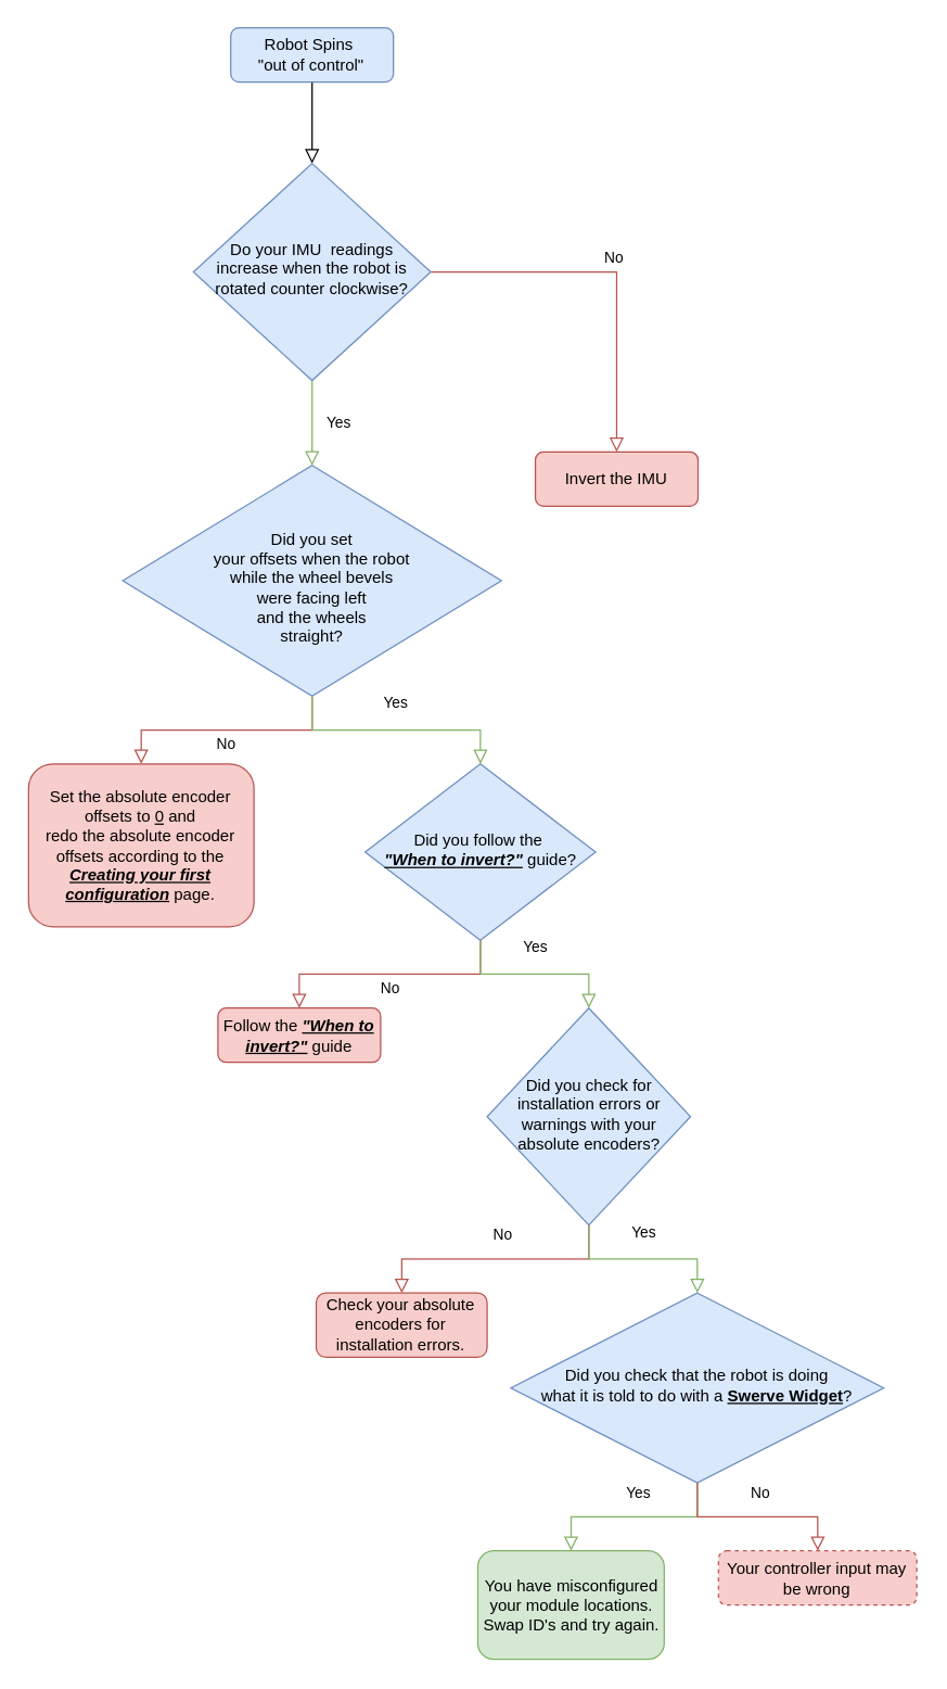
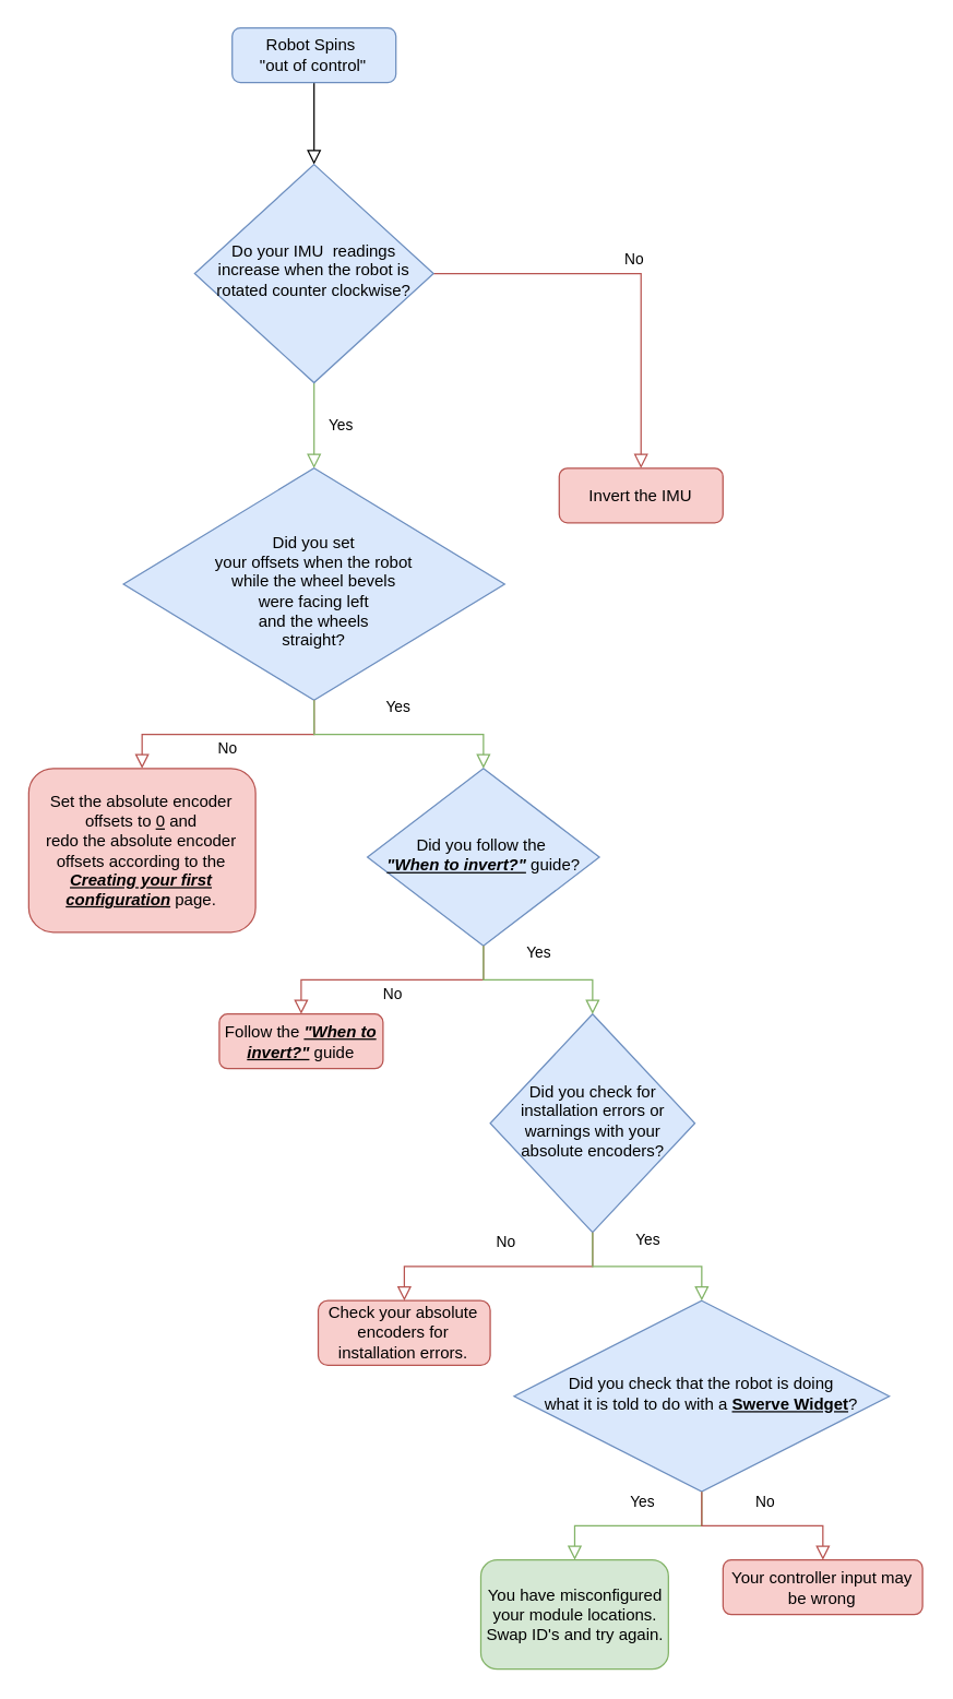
  <mxCell id="0" />
  <mxCell id="1" parent="0" />
  <mxCell id="2" value="" style="rounded=0;html=1;jettySize=auto;orthogonalLoop=1;fontSize=11;endArrow=block;endFill=0;endSize=8;strokeWidth=1;shadow=0;labelBackgroundColor=none;edgeStyle=orthogonalEdgeStyle;fontFamily=Helvetica;" parent="1" source="3" target="6" edge="1"><mxGeometry relative="1" as="geometry" /></mxCell>
  <mxCell id="3" value="Robot Spins&amp;nbsp;&lt;br&gt;&quot;out of control&quot;" style="rounded=1;whiteSpace=wrap;html=1;fontSize=12;glass=0;strokeWidth=1;shadow=0;fontFamily=Helvetica;fillColor=#dae8fc;strokeColor=#6c8ebf;" parent="1" vertex="1"><mxGeometry x="169.45" y="20" width="120" height="40" as="geometry" /></mxCell>
  <mxCell id="4" value="Yes" style="rounded=0;html=1;jettySize=auto;orthogonalLoop=1;fontSize=11;endArrow=block;endFill=0;endSize=8;strokeWidth=1;shadow=0;labelBackgroundColor=default;edgeStyle=orthogonalEdgeStyle;fontFamily=Helvetica;entryX=0.5;entryY=0;entryDx=0;entryDy=0;fillColor=#d5e8d4;strokeColor=#82b366;" parent="1" source="6" target="15" edge="1"><mxGeometry y="20" relative="1" as="geometry"><mxPoint as="offset" /></mxGeometry></mxCell>
  <mxCell id="5" value="No" style="edgeStyle=orthogonalEdgeStyle;rounded=0;html=1;jettySize=auto;orthogonalLoop=1;fontSize=11;endArrow=block;endFill=0;endSize=8;strokeWidth=1;shadow=0;labelBackgroundColor=default;fontFamily=Helvetica;fillColor=#f8cecc;strokeColor=#b85450;" parent="1" source="6" target="7" edge="1"><mxGeometry y="10" relative="1" as="geometry"><mxPoint as="offset" /></mxGeometry></mxCell>
  <mxCell id="6" value="Do your IMU&amp;nbsp; readings increase when the robot is rotated counter clockwise?" style="rhombus;whiteSpace=wrap;html=1;shadow=0;fontFamily=Helvetica;fontSize=12;align=center;strokeWidth=1;spacing=6;spacingTop=-4;fillColor=#dae8fc;strokeColor=#6c8ebf;" parent="1" vertex="1"><mxGeometry x="141.95" y="120" width="175" height="160" as="geometry" /></mxCell>
- <mxCell id="7" value="Invert the IMU" style="rounded=1;whiteSpace=wrap;html=1;fontSize=12;glass=0;strokeWidth=1;shadow=0;fontFamily=Helvetica;fillColor=#f8cecc;strokeColor=#b85450;" parent="1" vertex="1"><mxGeometry x="394.14" y="332.61" width="120" height="40" as="geometry" /></mxCell>
+ <mxCell id="7" value="Invert the IMU" style="rounded=1;whiteSpace=wrap;html=1;fontSize=12;glass=0;strokeWidth=1;shadow=0;fontFamily=Helvetica;fillColor=#f8cecc;strokeColor=#b85450;" parent="1" vertex="1"><mxGeometry x="409.14" y="342.61" width="120" height="40" as="geometry" /></mxCell>
  <mxCell id="8" value="Did you follow the&amp;nbsp;&lt;br&gt;&lt;u style=&quot;font-weight: bold ; font-style: italic&quot;&gt;&quot;When to invert?&quot;&lt;/u&gt;&amp;nbsp;guide?" style="rhombus;whiteSpace=wrap;html=1;shadow=0;fontFamily=Helvetica;fontSize=12;align=center;strokeWidth=1;spacing=6;spacingTop=-4;fillColor=#dae8fc;strokeColor=#6c8ebf;" parent="1" vertex="1"><mxGeometry x="268.57" y="562.61" width="170" height="130" as="geometry" /></mxCell>
  <mxCell id="9" value="Follow the &lt;u style=&quot;font-weight: bold ; font-style: italic&quot;&gt;&quot;When to invert?&quot;&lt;/u&gt;&amp;nbsp;guide" style="rounded=1;whiteSpace=wrap;html=1;fontSize=12;glass=0;strokeWidth=1;shadow=0;fontFamily=Helvetica;fillColor=#f8cecc;strokeColor=#b85450;" parent="1" vertex="1"><mxGeometry x="160" y="742.61" width="120" height="40" as="geometry" /></mxCell>
  <mxCell id="10" value="Check your absolute encoders for installation errors." style="rounded=1;whiteSpace=wrap;html=1;fontSize=12;glass=0;strokeWidth=1;shadow=0;fontFamily=Helvetica;fillColor=#f8cecc;strokeColor=#b85450;" parent="1" vertex="1"><mxGeometry x="232.5" y="952.61" width="126.07" height="47.39" as="geometry" /></mxCell>
  <mxCell id="11" value="Did you check for installation errors or warnings with your absolute encoders?" style="rhombus;whiteSpace=wrap;html=1;shadow=0;fontFamily=Helvetica;fontSize=12;align=center;strokeWidth=1;spacing=6;spacingTop=-4;fillColor=#dae8fc;strokeColor=#6c8ebf;" vertex="1" parent="1"><mxGeometry x="358.57" y="742.61" width="150" height="160" as="geometry" /></mxCell>
  <mxCell id="12" value="Did you check that the robot is doing &lt;br&gt;what it is told to do with a &lt;u&gt;&lt;b&gt;Swerve Widget&lt;/b&gt;&lt;/u&gt;?" style="rhombus;whiteSpace=wrap;html=1;shadow=0;fontFamily=Helvetica;fontSize=12;align=center;strokeWidth=1;spacing=6;spacingTop=-4;fillColor=#dae8fc;strokeColor=#6c8ebf;" vertex="1" parent="1"><mxGeometry x="376.07" y="952.61" width="275" height="140" as="geometry" /></mxCell>
- <mxCell id="13" value="Your controller input may be wrong" style="rounded=1;whiteSpace=wrap;html=1;fontSize=12;glass=0;strokeWidth=1;shadow=0;fontFamily=Helvetica;fillColor=#f8cecc;strokeColor=#b85450;dashed=1;" vertex="1" parent="1"><mxGeometry x="529.195" y="1142.61" width="146.25" height="40" as="geometry" /></mxCell>
+ <mxCell id="13" value="Your controller input may be wrong" style="rounded=1;whiteSpace=wrap;html=1;fontSize=12;glass=0;strokeWidth=1;shadow=0;fontFamily=Helvetica;fillColor=#f8cecc;strokeColor=#b85450;" vertex="1" parent="1"><mxGeometry x="529.195" y="1142.61" width="146.25" height="40" as="geometry" /></mxCell>
  <mxCell id="14" value="You have misconfigured your module locations. Swap ID's and try again." style="rounded=1;whiteSpace=wrap;html=1;fontSize=12;glass=0;strokeWidth=1;shadow=0;fontFamily=Helvetica;fillColor=#d5e8d4;strokeColor=#82b366;" vertex="1" parent="1"><mxGeometry x="351.695" y="1142.61" width="137.5" height="80" as="geometry" /></mxCell>
  <mxCell id="15" value="&lt;br&gt;Did you set &lt;br&gt;your offsets when the robot &lt;br&gt;while the wheel bevels &lt;br&gt;were facing left &lt;br&gt;and the wheels &lt;br&gt;straight?" style="rhombus;shadow=0;fontFamily=Helvetica;fontSize=12;align=center;strokeWidth=1;spacing=6;spacingTop=-4;whiteSpace=wrap;html=1;horizontal=1;verticalAlign=middle;fillColor=#dae8fc;strokeColor=#6c8ebf;" vertex="1" parent="1"><mxGeometry x="89.76" y="342.61" width="279.38" height="170" as="geometry" /></mxCell>
  <mxCell id="16" value="No" style="edgeStyle=orthogonalEdgeStyle;rounded=0;html=1;jettySize=auto;orthogonalLoop=1;fontSize=11;endArrow=block;endFill=0;endSize=8;strokeWidth=1;shadow=0;labelBackgroundColor=default;fontFamily=Helvetica;exitX=0.5;exitY=1;exitDx=0;exitDy=0;fillColor=#f8cecc;strokeColor=#b85450;" edge="1" parent="1" source="15" target="17"><mxGeometry y="10" relative="1" as="geometry"><mxPoint as="offset" /><mxPoint x="259.375" y="530" as="sourcePoint" /><mxPoint x="240" y="740" as="targetPoint" /></mxGeometry></mxCell>
  <mxCell id="17" value="Set the absolute encoder offsets to &lt;u&gt;0&lt;/u&gt;&amp;nbsp;and&lt;br&gt;redo the absolute encoder offsets according to the &lt;u style=&quot;font-weight: bold ; font-style: italic&quot;&gt;Creating your first configuration&lt;/u&gt;&amp;nbsp;page." style="rounded=1;whiteSpace=wrap;html=1;fontSize=12;glass=0;strokeWidth=1;shadow=0;fontFamily=Helvetica;fillColor=#f8cecc;strokeColor=#b85450;" vertex="1" parent="1"><mxGeometry x="20.33" y="562.61" width="166.24" height="120" as="geometry" /></mxCell>
  <mxCell id="18" value="No" style="edgeStyle=orthogonalEdgeStyle;rounded=0;html=1;jettySize=auto;orthogonalLoop=1;fontSize=11;endArrow=block;endFill=0;endSize=8;strokeWidth=1;shadow=0;labelBackgroundColor=default;fontFamily=Helvetica;fillColor=#f8cecc;strokeColor=#b85450;" edge="1" parent="1" source="8" target="9"><mxGeometry y="10" relative="1" as="geometry"><mxPoint as="offset" /><mxPoint x="-29.995" y="767.39" as="sourcePoint" /><mxPoint x="354.907" y="500.002" as="targetPoint" /></mxGeometry></mxCell>
  <mxCell id="19" value="No" style="edgeStyle=orthogonalEdgeStyle;rounded=0;html=1;jettySize=auto;orthogonalLoop=1;fontSize=11;endArrow=block;endFill=0;endSize=8;strokeWidth=1;shadow=0;labelBackgroundColor=default;fontFamily=Helvetica;fillColor=#f8cecc;strokeColor=#b85450;" edge="1" parent="1" source="11" target="10"><mxGeometry x="-0.058" y="-18" relative="1" as="geometry"><mxPoint as="offset" /><mxPoint x="115.333" y="702.607" as="sourcePoint" /><mxPoint x="210.333" y="752.61" as="targetPoint" /></mxGeometry></mxCell>
  <mxCell id="20" value="Yes" style="rounded=0;html=1;jettySize=auto;orthogonalLoop=1;fontSize=11;endArrow=block;endFill=0;endSize=8;strokeWidth=1;shadow=0;labelBackgroundColor=default;edgeStyle=orthogonalEdgeStyle;fontFamily=Helvetica;fillColor=#d5e8d4;strokeColor=#82b366;" edge="1" parent="1" source="15" target="8"><mxGeometry y="20" relative="1" as="geometry"><mxPoint as="offset" /><mxPoint x="319.5" y="302.564" as="sourcePoint" /><mxPoint x="239.45" y="352.61" as="targetPoint" /></mxGeometry></mxCell>
  <mxCell id="21" value="Yes" style="rounded=0;html=1;jettySize=auto;orthogonalLoop=1;fontSize=11;endArrow=block;endFill=0;endSize=8;strokeWidth=1;shadow=0;labelBackgroundColor=default;edgeStyle=orthogonalEdgeStyle;fontFamily=Helvetica;fillColor=#d5e8d4;strokeColor=#82b366;" edge="1" parent="1" source="8" target="11"><mxGeometry y="20" relative="1" as="geometry"><mxPoint as="offset" /><mxPoint x="-165.83" y="670" as="sourcePoint" /><mxPoint x="-289.997" y="720.033" as="targetPoint" /></mxGeometry></mxCell>
  <mxCell id="22" value="Yes" style="rounded=0;html=1;jettySize=auto;orthogonalLoop=1;fontSize=11;endArrow=block;endFill=0;endSize=8;strokeWidth=1;shadow=0;labelBackgroundColor=default;edgeStyle=orthogonalEdgeStyle;fontFamily=Helvetica;fillColor=#d5e8d4;strokeColor=#82b366;" edge="1" parent="1" source="11" target="12"><mxGeometry y="20" relative="1" as="geometry"><mxPoint as="offset" /><mxPoint x="-82.497" y="760.027" as="sourcePoint" /><mxPoint x="-179.997" y="837.424" as="targetPoint" /></mxGeometry></mxCell>
  <mxCell id="23" value="Yes" style="rounded=0;html=1;jettySize=auto;orthogonalLoop=1;fontSize=11;endArrow=block;endFill=0;endSize=8;strokeWidth=1;shadow=0;labelBackgroundColor=default;edgeStyle=orthogonalEdgeStyle;fontFamily=Helvetica;fillColor=#d5e8d4;strokeColor=#82b366;" edge="1" parent="1" source="12" target="14"><mxGeometry x="-0.042" y="-18" relative="1" as="geometry"><mxPoint as="offset" /><mxPoint x="278.203" y="1080.027" as="sourcePoint" /><mxPoint x="180.703" y="1157.424" as="targetPoint" /></mxGeometry></mxCell>
  <mxCell id="24" value="No" style="edgeStyle=orthogonalEdgeStyle;rounded=0;html=1;jettySize=auto;orthogonalLoop=1;fontSize=11;endArrow=block;endFill=0;endSize=8;strokeWidth=1;shadow=0;labelBackgroundColor=default;fontFamily=Helvetica;fillColor=#f8cecc;strokeColor=#b85450;" edge="1" parent="1" source="12" target="13"><mxGeometry x="0.029" y="18" relative="1" as="geometry"><mxPoint as="offset" /><mxPoint x="230" y="1092.61" as="sourcePoint" /><mxPoint x="330.003" y="1195.22" as="targetPoint" /></mxGeometry></mxCell>
